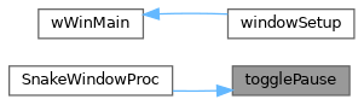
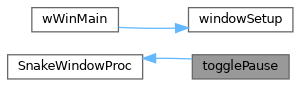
  digraph {
    rankdir=RL
    node [color=grey40 fillcolor=white fontname=Helvetica fontsize=10 shape=box style=filled]
    edge [color=steelblue1 dir=back fontname=Helvetica fontsize=10 labelfontname=Helvetica labelfontsize=10 style=solid]
    n1 [color=gray40 fillcolor=grey60 fontcolor=black height=0.2 label=togglePause width=0.4]
    n2 [height=0.2 label=SnakeWindowProc width=0.4]
    n3 [height=0.2 label=windowSetup width=0.4]
    n4 [height=0.2 label=wWinMain width=0.4]
-   n1 -> n2
-   n4 -> n3
+   n2 -> n1
+   n3 -> n4
  }
